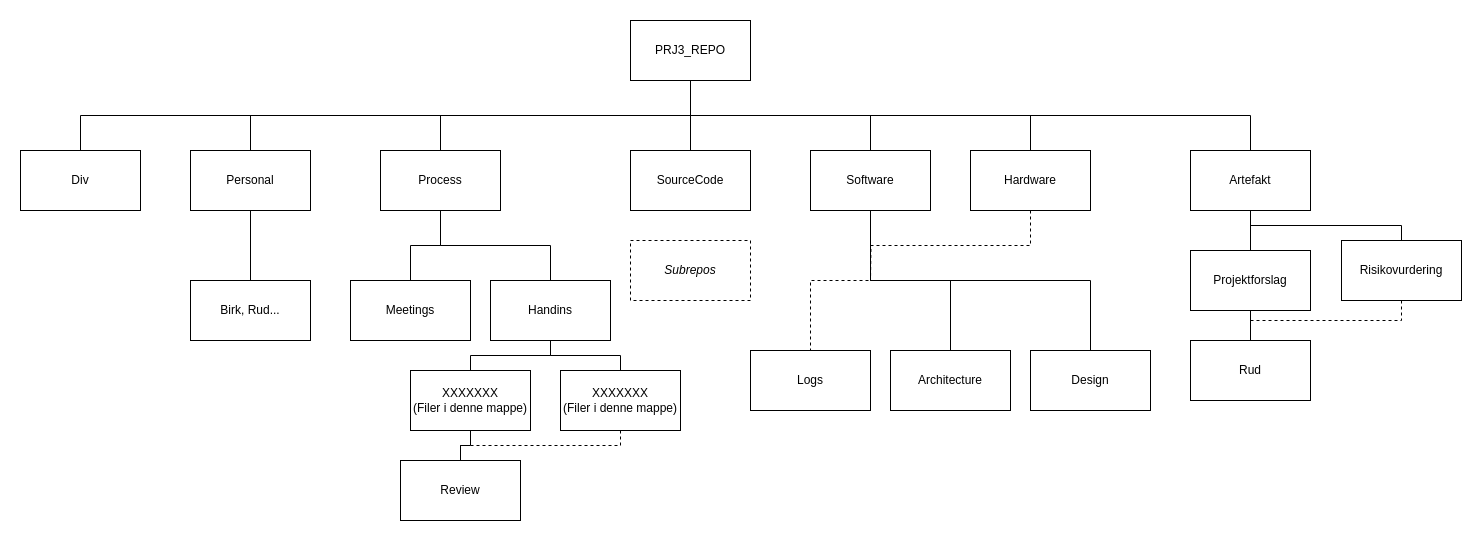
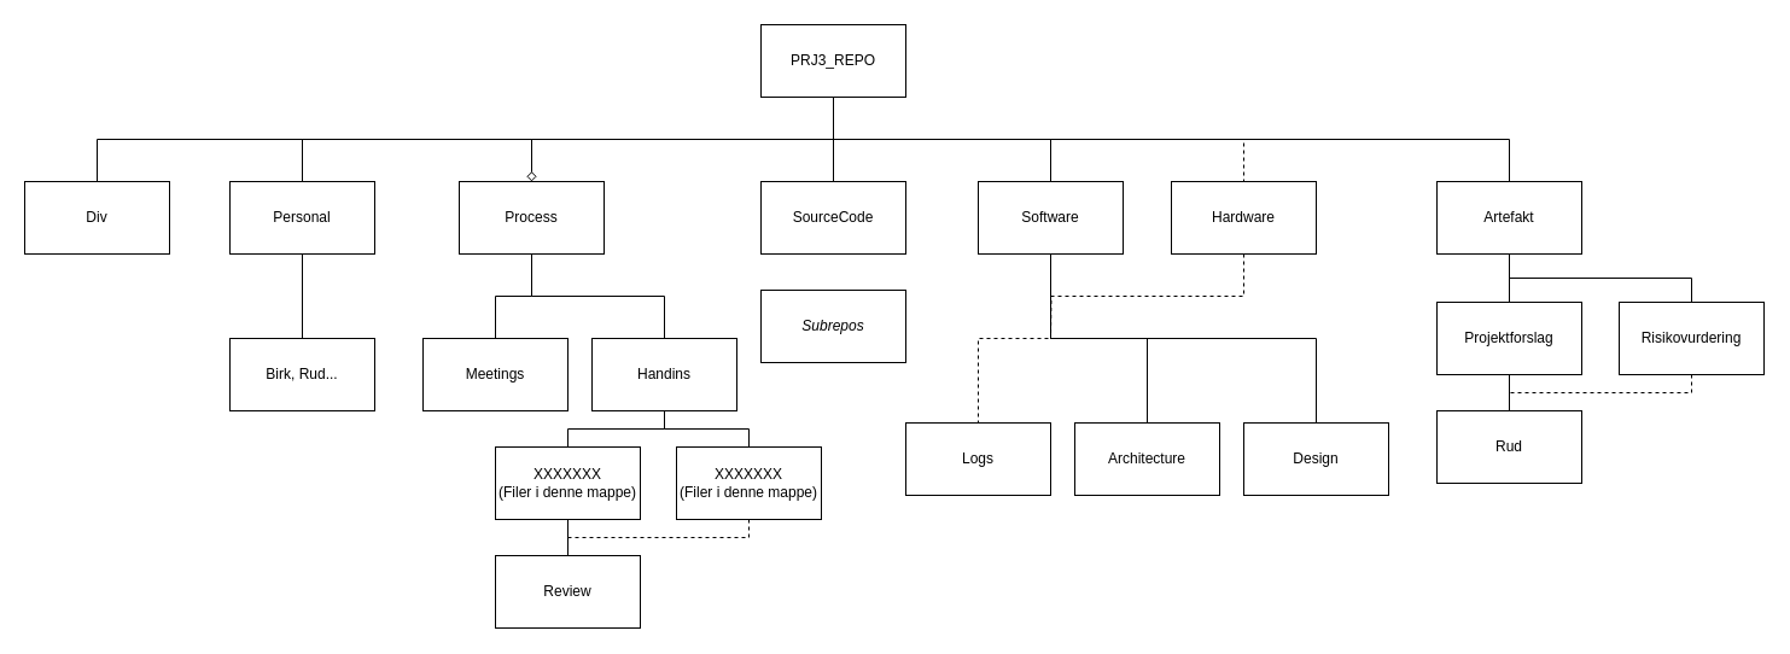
  <mxCell id="0" />
  <mxCell id="1" parent="0" />
  <mxCell id="2" style="edgeStyle=orthogonalEdgeStyle;rounded=0;html=1;exitX=0.5;exitY=1;exitDx=0;exitDy=0;entryX=0.5;entryY=0;entryDx=0;entryDy=0;endArrow=none;endFill=0;" parent="1" source="7" target="11" edge="1"><mxGeometry relative="1" as="geometry" /></mxCell>
  <mxCell id="3" style="edgeStyle=orthogonalEdgeStyle;rounded=0;html=1;exitX=0.5;exitY=1;exitDx=0;exitDy=0;entryX=0.5;entryY=0;entryDx=0;entryDy=0;endArrow=none;endFill=0;" parent="1" source="7" target="15" edge="1"><mxGeometry relative="1" as="geometry" /></mxCell>
- <mxCell id="4" style="edgeStyle=orthogonalEdgeStyle;rounded=0;html=1;exitX=0.5;exitY=1;exitDx=0;exitDy=0;entryX=0.5;entryY=0;entryDx=0;entryDy=0;endArrow=none;endFill=0;" parent="1" source="7" target="17" edge="1"><mxGeometry relative="1" as="geometry" /></mxCell>
- <mxCell id="5" style="edgeStyle=orthogonalEdgeStyle;rounded=0;html=1;exitX=0.5;exitY=1;exitDx=0;exitDy=0;entryX=0.5;entryY=0;entryDx=0;entryDy=0;endArrow=none;endFill=0;" parent="1" source="7" target="28" edge="1"><mxGeometry relative="1" as="geometry" /></mxCell>
+ <mxCell id="4" style="edgeStyle=orthogonalEdgeStyle;rounded=0;html=1;exitX=0.5;exitY=1;exitDx=0;exitDy=0;entryX=0.5;entryY=0;entryDx=0;entryDy=0;endArrow=none;endFill=0;dashed=1;" parent="1" source="7" target="17" edge="1"><mxGeometry relative="1" as="geometry" /></mxCell>
+ <mxCell id="5" style="edgeStyle=orthogonalEdgeStyle;rounded=0;html=1;exitX=0.5;exitY=1;exitDx=0;exitDy=0;entryX=0.5;entryY=0;entryDx=0;entryDy=0;endArrow=diamond;endFill=0;" parent="1" source="7" target="28" edge="1"><mxGeometry relative="1" as="geometry" /></mxCell>
  <mxCell id="6" style="edgeStyle=orthogonalEdgeStyle;rounded=0;html=1;exitX=0.5;exitY=1;exitDx=0;exitDy=0;entryX=0.5;entryY=0;entryDx=0;entryDy=0;endArrow=none;endFill=0;" parent="1" source="7" target="24" edge="1"><mxGeometry relative="1" as="geometry" /></mxCell>
  <mxCell id="7" value="PRJ3_REPO" style="rounded=0;whiteSpace=wrap;html=1;" parent="1" vertex="1"><mxGeometry x="630" y="20" width="120" height="60" as="geometry" /></mxCell>
  <mxCell id="8" value="Meetings&lt;br&gt;" style="rounded=0;whiteSpace=wrap;html=1;" parent="1" vertex="1"><mxGeometry x="350" y="280" width="120" height="60" as="geometry" /></mxCell>
  <mxCell id="9" style="edgeStyle=orthogonalEdgeStyle;rounded=0;html=1;exitX=0.5;exitY=1;exitDx=0;exitDy=0;entryX=0.5;entryY=0;entryDx=0;entryDy=0;endArrow=none;endFill=0;" parent="1" source="10" target="19" edge="1"><mxGeometry relative="1" as="geometry" /></mxCell>
  <mxCell id="10" value="Personal" style="rounded=0;whiteSpace=wrap;html=1;" parent="1" vertex="1"><mxGeometry x="190" y="150" width="120" height="60" as="geometry" /></mxCell>
  <mxCell id="11" value="SourceCode" style="rounded=0;whiteSpace=wrap;html=1;" parent="1" vertex="1"><mxGeometry x="630" y="150" width="120" height="60" as="geometry" /></mxCell>
  <mxCell id="12" style="edgeStyle=orthogonalEdgeStyle;rounded=0;html=1;exitX=0.5;exitY=1;exitDx=0;exitDy=0;entryX=0.5;entryY=0;entryDx=0;entryDy=0;endArrow=none;endFill=0;dashed=1;" parent="1" source="15" target="18" edge="1"><mxGeometry relative="1" as="geometry" /></mxCell>
  <mxCell id="13" style="edgeStyle=orthogonalEdgeStyle;rounded=0;html=1;exitX=0.5;exitY=1;exitDx=0;exitDy=0;entryX=0.5;entryY=0;entryDx=0;entryDy=0;endArrow=none;endFill=0;" parent="1" source="15" target="20" edge="1"><mxGeometry relative="1" as="geometry" /></mxCell>
  <mxCell id="14" style="edgeStyle=orthogonalEdgeStyle;rounded=0;html=1;exitX=0.5;exitY=1;exitDx=0;exitDy=0;entryX=0.5;entryY=0;entryDx=0;entryDy=0;endArrow=none;endFill=0;" parent="1" source="15" target="21" edge="1"><mxGeometry relative="1" as="geometry" /></mxCell>
  <mxCell id="15" value="Software" style="rounded=0;whiteSpace=wrap;html=1;" parent="1" vertex="1"><mxGeometry x="810" y="150" width="120" height="60" as="geometry" /></mxCell>
  <mxCell id="16" style="edgeStyle=orthogonalEdgeStyle;rounded=0;html=1;exitX=0.5;exitY=1;exitDx=0;exitDy=0;endArrow=none;endFill=0;dashed=1;" parent="1" source="17" edge="1"><mxGeometry relative="1" as="geometry"><mxPoint x="870" y="280" as="targetPoint" /></mxGeometry></mxCell>
  <mxCell id="17" value="Hardware" style="rounded=0;whiteSpace=wrap;html=1;" parent="1" vertex="1"><mxGeometry x="970" y="150" width="120" height="60" as="geometry" /></mxCell>
  <mxCell id="18" value="Logs" style="rounded=0;whiteSpace=wrap;html=1;" parent="1" vertex="1"><mxGeometry x="750" y="350" width="120" height="60" as="geometry" /></mxCell>
  <mxCell id="19" value="Birk, Rud..." style="rounded=0;whiteSpace=wrap;html=1;" parent="1" vertex="1"><mxGeometry x="190" y="280" width="120" height="60" as="geometry" /></mxCell>
  <mxCell id="20" value="Architecture" style="rounded=0;whiteSpace=wrap;html=1;" parent="1" vertex="1"><mxGeometry x="890" y="350" width="120" height="60" as="geometry" /></mxCell>
  <mxCell id="21" value="Design" style="rounded=0;whiteSpace=wrap;html=1;" parent="1" vertex="1"><mxGeometry x="1030" y="350" width="120" height="60" as="geometry" /></mxCell>
  <mxCell id="22" style="edgeStyle=orthogonalEdgeStyle;rounded=0;html=1;exitX=0.5;exitY=1;exitDx=0;exitDy=0;entryX=0.5;entryY=0;entryDx=0;entryDy=0;endArrow=none;endFill=0;" parent="1" source="24" target="35" edge="1"><mxGeometry relative="1" as="geometry" /></mxCell>
  <mxCell id="23" style="edgeStyle=orthogonalEdgeStyle;rounded=0;html=1;exitX=0.5;exitY=1;exitDx=0;exitDy=0;entryX=0.5;entryY=0;entryDx=0;entryDy=0;endArrow=none;endFill=0;" parent="1" source="24" target="37" edge="1"><mxGeometry relative="1" as="geometry" /></mxCell>
  <mxCell id="24" value="Artefakt" style="rounded=0;whiteSpace=wrap;html=1;" parent="1" vertex="1"><mxGeometry x="1190" y="150" width="120" height="60" as="geometry" /></mxCell>
  <mxCell id="25" style="edgeStyle=orthogonalEdgeStyle;rounded=0;html=1;exitX=0.5;exitY=1;exitDx=0;exitDy=0;entryX=0.5;entryY=0;entryDx=0;entryDy=0;endArrow=none;endFill=0;" parent="1" source="28" target="8" edge="1"><mxGeometry relative="1" as="geometry" /></mxCell>
  <mxCell id="26" style="edgeStyle=orthogonalEdgeStyle;rounded=0;html=1;exitX=0.5;exitY=1;exitDx=0;exitDy=0;entryX=0.5;entryY=0;entryDx=0;entryDy=0;endArrow=none;endFill=0;" parent="1" source="7" target="10" edge="1"><mxGeometry relative="1" as="geometry" /></mxCell>
  <mxCell id="27" style="edgeStyle=orthogonalEdgeStyle;rounded=0;html=1;exitX=0.5;exitY=1;exitDx=0;exitDy=0;entryX=0.5;entryY=0;entryDx=0;entryDy=0;endArrow=none;endFill=0;" parent="1" source="28" target="31" edge="1"><mxGeometry relative="1" as="geometry" /></mxCell>
  <mxCell id="28" value="Process" style="rounded=0;whiteSpace=wrap;html=1;" parent="1" vertex="1"><mxGeometry x="380" y="150" width="120" height="60" as="geometry" /></mxCell>
  <mxCell id="29" style="edgeStyle=orthogonalEdgeStyle;html=1;exitX=0.5;exitY=1;exitDx=0;exitDy=0;entryX=0.5;entryY=0;entryDx=0;entryDy=0;endArrow=none;endFill=0;rounded=0;" edge="1" parent="1" source="31" target="33"><mxGeometry relative="1" as="geometry" /></mxCell>
  <mxCell id="30" style="edgeStyle=orthogonalEdgeStyle;html=1;exitX=0.5;exitY=1;exitDx=0;exitDy=0;entryX=0.5;entryY=0;entryDx=0;entryDy=0;endArrow=none;endFill=0;rounded=0;" edge="1" parent="1" source="31" target="39"><mxGeometry relative="1" as="geometry" /></mxCell>
  <mxCell id="31" value="Handins" style="rounded=0;whiteSpace=wrap;html=1;" parent="1" vertex="1"><mxGeometry x="490" y="280" width="120" height="60" as="geometry" /></mxCell>
  <mxCell id="32" style="edgeStyle=orthogonalEdgeStyle;rounded=0;html=1;exitX=0.5;exitY=1;exitDx=0;exitDy=0;entryX=0.5;entryY=0;entryDx=0;entryDy=0;endArrow=none;endFill=0;" edge="1" parent="1" source="33" target="40"><mxGeometry relative="1" as="geometry" /></mxCell>
  <mxCell id="33" value="XXXXXXX&lt;br&gt;(Filer i denne mappe)" style="rounded=0;whiteSpace=wrap;html=1;" parent="1" vertex="1"><mxGeometry x="410" y="370" width="120" height="60" as="geometry" /></mxCell>
  <mxCell id="34" style="edgeStyle=orthogonalEdgeStyle;rounded=0;html=1;exitX=0.5;exitY=1;exitDx=0;exitDy=0;entryX=0.5;entryY=0;entryDx=0;entryDy=0;endArrow=none;endFill=0;" edge="1" parent="1" source="35" target="41"><mxGeometry relative="1" as="geometry" /></mxCell>
  <mxCell id="35" value="Projektforslag" style="rounded=0;whiteSpace=wrap;html=1;" parent="1" vertex="1"><mxGeometry x="1190" y="250" width="120" height="60" as="geometry" /></mxCell>
  <mxCell id="36" style="edgeStyle=orthogonalEdgeStyle;rounded=0;html=1;exitX=0.5;exitY=1;exitDx=0;exitDy=0;entryX=0.5;entryY=0;entryDx=0;entryDy=0;endArrow=none;endFill=0;dashed=1;" edge="1" parent="1" source="37" target="41"><mxGeometry relative="1" as="geometry" /></mxCell>
- <mxCell id="37" value="Risikovurdering" style="rounded=0;whiteSpace=wrap;html=1;" parent="1" vertex="1"><mxGeometry x="1341" y="240" width="120" height="60" as="geometry" /></mxCell>
+ <mxCell id="37" value="Risikovurdering" style="rounded=0;whiteSpace=wrap;html=1;" parent="1" vertex="1"><mxGeometry x="1341" y="250" width="120" height="60" as="geometry" /></mxCell>
  <mxCell id="38" style="edgeStyle=orthogonalEdgeStyle;rounded=0;html=1;exitX=0.5;exitY=1;exitDx=0;exitDy=0;endArrow=none;endFill=0;dashed=1;entryX=0.5;entryY=0;entryDx=0;entryDy=0;" edge="1" parent="1" source="39" target="40"><mxGeometry relative="1" as="geometry"><mxPoint x="490" y="460" as="targetPoint" /></mxGeometry></mxCell>
  <mxCell id="39" value="XXXXXXX&lt;br&gt;(Filer i denne mappe)" style="rounded=0;whiteSpace=wrap;html=1;" vertex="1" parent="1"><mxGeometry x="560" y="370" width="120" height="60" as="geometry" /></mxCell>
- <mxCell id="40" value="Review" style="rounded=0;whiteSpace=wrap;html=1;" vertex="1" parent="1"><mxGeometry x="400" y="460" width="120" height="60" as="geometry" /></mxCell>
+ <mxCell id="40" value="Review" style="rounded=0;whiteSpace=wrap;html=1;" vertex="1" parent="1"><mxGeometry x="410" y="460" width="120" height="60" as="geometry" /></mxCell>
  <mxCell id="41" value="Rud" style="rounded=0;whiteSpace=wrap;html=1;" vertex="1" parent="1"><mxGeometry x="1190" y="340" width="120" height="60" as="geometry" /></mxCell>
- <mxCell id="42" value="&lt;i&gt;Subrepos&lt;/i&gt;" style="rounded=0;whiteSpace=wrap;html=1;dashed=1;" vertex="1" parent="1"><mxGeometry x="630" y="240" width="120" height="60" as="geometry" /></mxCell>
+ <mxCell id="42" value="&lt;i&gt;Subrepos&lt;/i&gt;" style="rounded=0;whiteSpace=wrap;html=1;" vertex="1" parent="1"><mxGeometry x="630" y="240" width="120" height="60" as="geometry" /></mxCell>
  <mxCell id="43" style="edgeStyle=orthogonalEdgeStyle;rounded=0;html=1;exitX=0.5;exitY=0;exitDx=0;exitDy=0;entryX=0.5;entryY=1;entryDx=0;entryDy=0;endArrow=none;endFill=0;" edge="1" parent="1" source="44" target="7"><mxGeometry relative="1" as="geometry" /></mxCell>
  <mxCell id="44" value="Div" style="rounded=0;whiteSpace=wrap;html=1;" vertex="1" parent="1"><mxGeometry x="20" y="150" width="120" height="60" as="geometry" /></mxCell>
